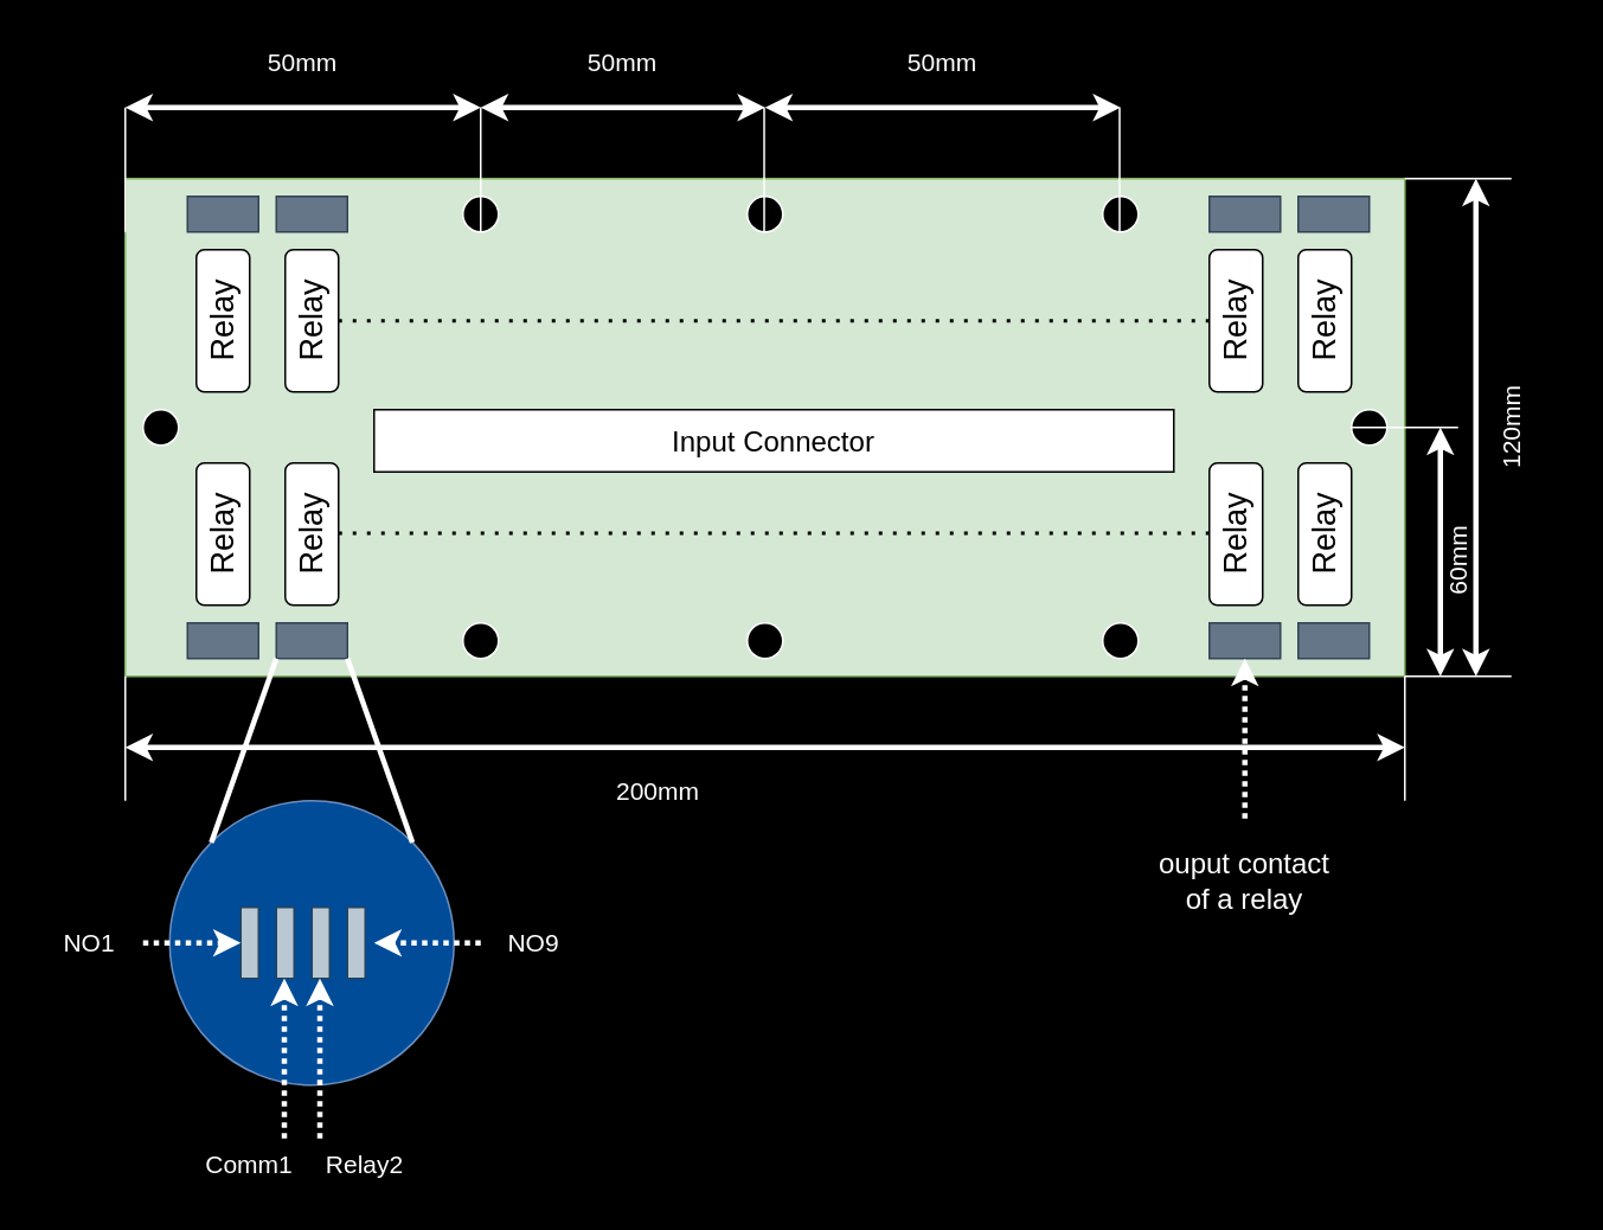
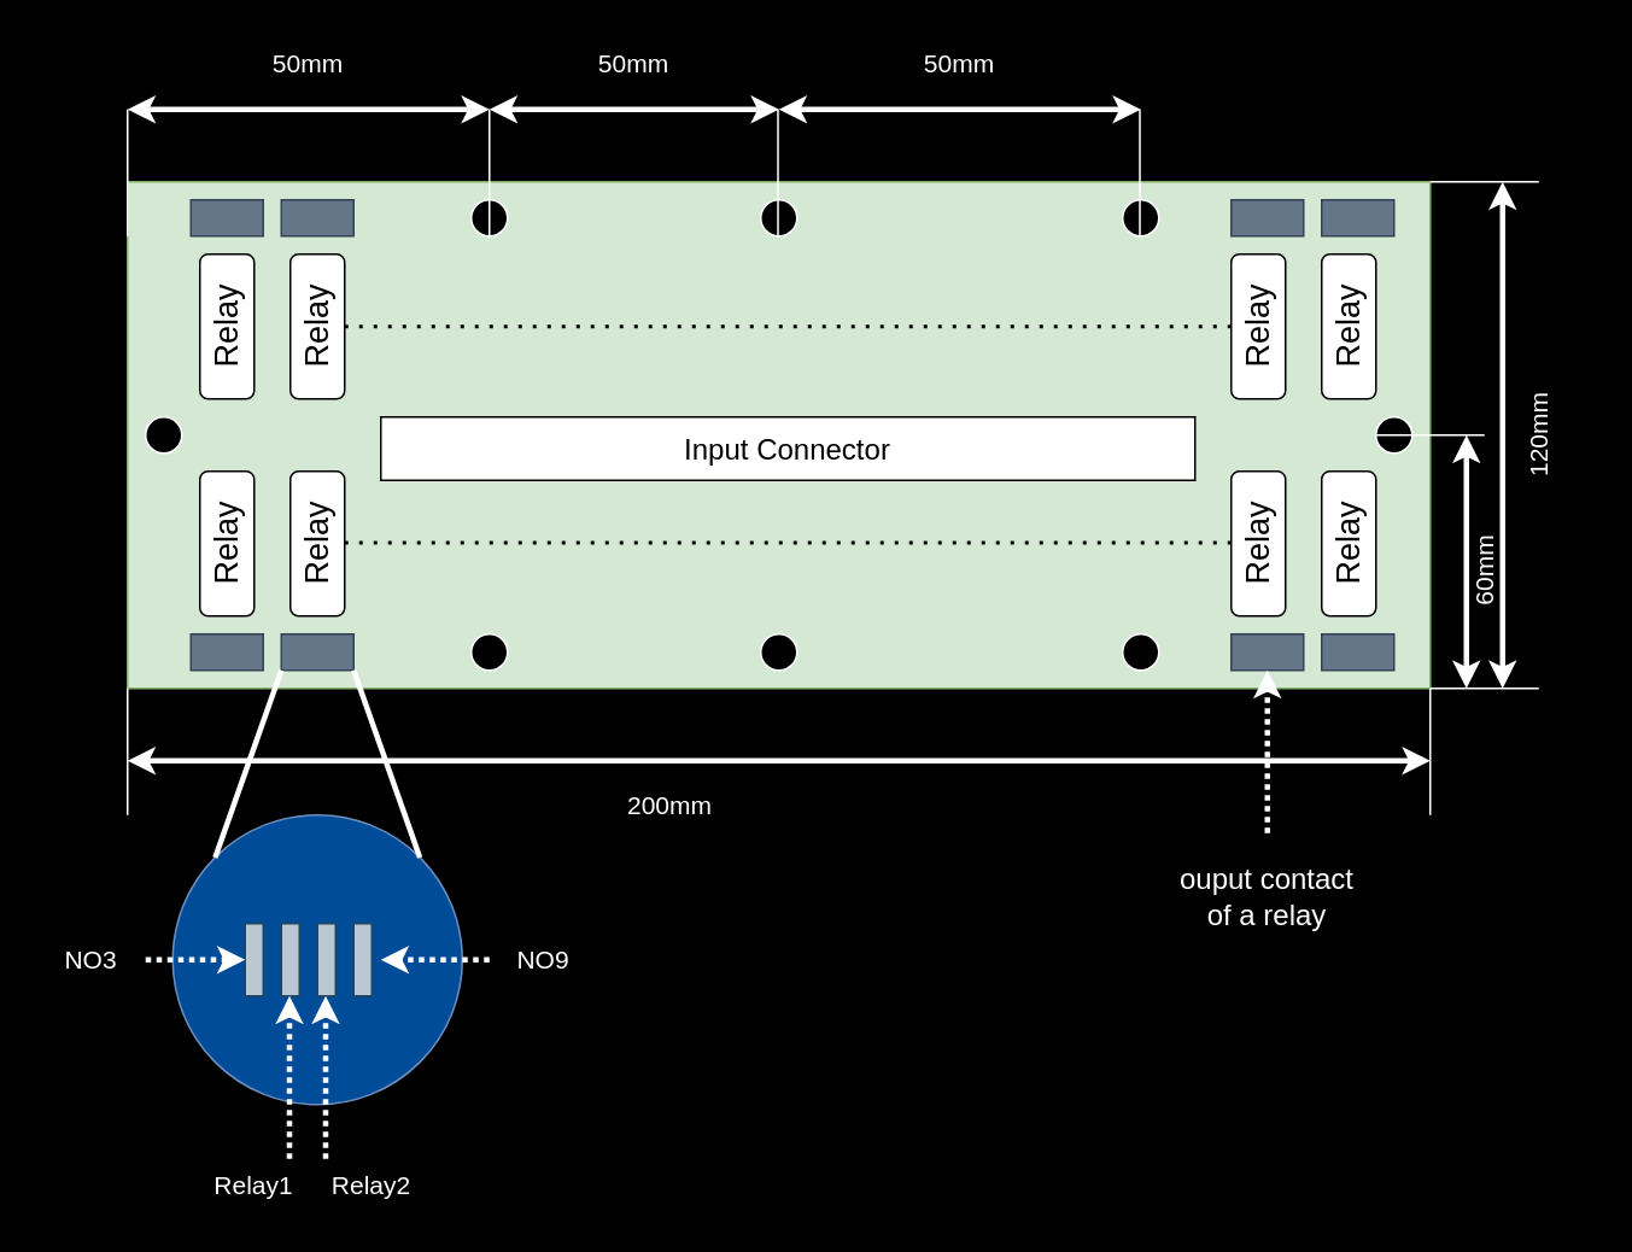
  <mxCell id="0" />
  <mxCell id="1" parent="0" />
  <mxCell id="2" value="" style="rounded=0;whiteSpace=wrap;html=1;fillColor=#d5e8d4;strokeColor=#82b366;" vertex="1" parent="1"><mxGeometry x="70" y="100" width="720" height="280" as="geometry" /></mxCell>
  <mxCell id="3" value="" style="rounded=1;whiteSpace=wrap;html=1;" vertex="1" parent="1"><mxGeometry x="110" y="260" width="30" height="80" as="geometry" /></mxCell>
  <mxCell id="4" value="" style="rounded=1;whiteSpace=wrap;html=1;" vertex="1" parent="1"><mxGeometry x="110" y="140" width="30" height="80" as="geometry" /></mxCell>
  <mxCell id="5" value="" style="rounded=1;whiteSpace=wrap;html=1;" vertex="1" parent="1"><mxGeometry x="160" y="260" width="30" height="80" as="geometry" /></mxCell>
  <mxCell id="6" value="" style="rounded=1;whiteSpace=wrap;html=1;" vertex="1" parent="1"><mxGeometry x="160" y="140" width="30" height="80" as="geometry" /></mxCell>
  <mxCell id="7" value="" style="rounded=1;whiteSpace=wrap;html=1;" vertex="1" parent="1"><mxGeometry x="680" y="260" width="30" height="80" as="geometry" /></mxCell>
  <mxCell id="8" value="" style="rounded=1;whiteSpace=wrap;html=1;" vertex="1" parent="1"><mxGeometry x="680" y="140" width="30" height="80" as="geometry" /></mxCell>
  <mxCell id="9" value="" style="rounded=1;whiteSpace=wrap;html=1;" vertex="1" parent="1"><mxGeometry x="730" y="260" width="30" height="80" as="geometry" /></mxCell>
  <mxCell id="10" value="" style="rounded=1;whiteSpace=wrap;html=1;" vertex="1" parent="1"><mxGeometry x="730" y="140" width="30" height="80" as="geometry" /></mxCell>
  <mxCell id="11" value="" style="endArrow=none;dashed=1;html=1;dashPattern=1 3;strokeWidth=2;rounded=0;exitX=1;exitY=0.5;exitDx=0;exitDy=0;entryX=0;entryY=0.5;entryDx=0;entryDy=0;" edge="1" parent="1" source="6" target="8"><mxGeometry width="50" height="50" relative="1" as="geometry"><mxPoint x="430" y="270" as="sourcePoint" /><mxPoint x="480" y="220" as="targetPoint" /></mxGeometry></mxCell>
  <mxCell id="12" value="" style="endArrow=none;dashed=1;html=1;dashPattern=1 3;strokeWidth=2;rounded=0;exitX=1;exitY=0.5;exitDx=0;exitDy=0;entryX=0;entryY=0.5;entryDx=0;entryDy=0;" edge="1" parent="1"><mxGeometry width="50" height="50" relative="1" as="geometry"><mxPoint x="190" y="299.5" as="sourcePoint" /><mxPoint x="680" y="299.5" as="targetPoint" /></mxGeometry></mxCell>
  <mxCell id="13" value="&lt;font style=&quot;font-size: 16px;&quot;&gt;Input Connector&lt;/font&gt;" style="rounded=0;whiteSpace=wrap;html=1;" vertex="1" parent="1"><mxGeometry x="210" y="230" width="450" height="35" as="geometry" /></mxCell>
  <mxCell id="14" value="" style="rounded=0;whiteSpace=wrap;html=1;fillColor=#647687;strokeColor=#314354;fontColor=#ffffff;" vertex="1" parent="1"><mxGeometry x="105" y="350" width="40" height="20" as="geometry" /></mxCell>
  <mxCell id="15" value="" style="rounded=0;whiteSpace=wrap;html=1;fillColor=#647687;strokeColor=#314354;fontColor=#ffffff;" vertex="1" parent="1"><mxGeometry x="155" y="350" width="40" height="20" as="geometry" /></mxCell>
  <mxCell id="16" value="" style="rounded=0;whiteSpace=wrap;html=1;fillColor=#647687;fontColor=#ffffff;strokeColor=#314354;" vertex="1" parent="1"><mxGeometry x="105" y="110" width="40" height="20" as="geometry" /></mxCell>
  <mxCell id="17" value="" style="rounded=0;whiteSpace=wrap;html=1;fillColor=#647687;fontColor=#ffffff;strokeColor=#314354;" vertex="1" parent="1"><mxGeometry x="155" y="110" width="40" height="20" as="geometry" /></mxCell>
  <mxCell id="18" value="" style="rounded=0;whiteSpace=wrap;html=1;fillColor=#647687;fontColor=#ffffff;strokeColor=#314354;" vertex="1" parent="1"><mxGeometry x="680" y="110" width="40" height="20" as="geometry" /></mxCell>
  <mxCell id="19" value="" style="rounded=0;whiteSpace=wrap;html=1;fillColor=#647687;fontColor=#ffffff;strokeColor=#314354;" vertex="1" parent="1"><mxGeometry x="730" y="110" width="40" height="20" as="geometry" /></mxCell>
  <mxCell id="20" value="" style="rounded=0;whiteSpace=wrap;html=1;fillColor=#647687;strokeColor=#314354;fontColor=#ffffff;" vertex="1" parent="1"><mxGeometry x="680" y="350" width="40" height="20" as="geometry" /></mxCell>
  <mxCell id="21" value="" style="rounded=0;whiteSpace=wrap;html=1;fillColor=#647687;strokeColor=#314354;fontColor=#ffffff;" vertex="1" parent="1"><mxGeometry x="730" y="350" width="40" height="20" as="geometry" /></mxCell>
  <mxCell id="22" value="" style="endArrow=classic;startArrow=classic;html=1;rounded=0;strokeWidth=3;strokeColor=#FFFFFF;" edge="1" parent="1"><mxGeometry width="50" height="50" relative="1" as="geometry"><mxPoint x="70" y="420" as="sourcePoint" /><mxPoint x="790" y="420" as="targetPoint" /></mxGeometry></mxCell>
  <mxCell id="23" value="" style="endArrow=classic;startArrow=classic;html=1;rounded=0;strokeWidth=3;strokeColor=#FFFFFF;" edge="1" parent="1"><mxGeometry width="50" height="50" relative="1" as="geometry"><mxPoint x="830" y="380" as="sourcePoint" /><mxPoint x="830" y="100" as="targetPoint" /></mxGeometry></mxCell>
  <mxCell id="24" value="&lt;span style=&quot;color: rgb(255, 255, 255); font-size: 14px;&quot;&gt;200mm&lt;/span&gt;" style="text;html=1;align=center;verticalAlign=middle;whiteSpace=wrap;rounded=0;" vertex="1" parent="1"><mxGeometry x="340" y="430" width="60" height="30" as="geometry" /></mxCell>
  <mxCell id="25" value="&lt;span style=&quot;color: rgb(255, 255, 255); font-size: 14px;&quot;&gt;120mm&lt;/span&gt;" style="text;html=1;align=center;verticalAlign=middle;whiteSpace=wrap;rounded=0;rotation=-90;" vertex="1" parent="1"><mxGeometry x="820" y="225" width="60" height="30" as="geometry" /></mxCell>
  <mxCell id="26" value="" style="ellipse;whiteSpace=wrap;html=1;aspect=fixed;strokeColor=#FFFFFF;fillColor=#000000;" vertex="1" parent="1"><mxGeometry x="80" y="230" width="20" height="20" as="geometry" /></mxCell>
  <mxCell id="27" value="" style="ellipse;whiteSpace=wrap;html=1;aspect=fixed;strokeColor=#FFFFFF;fillColor=#000000;" vertex="1" parent="1"><mxGeometry x="760" y="230" width="20" height="20" as="geometry" /></mxCell>
  <mxCell id="28" value="" style="ellipse;whiteSpace=wrap;html=1;aspect=fixed;strokeColor=#FFFFFF;fillColor=#000000;" vertex="1" parent="1"><mxGeometry x="260" y="350" width="20" height="20" as="geometry" /></mxCell>
  <mxCell id="29" value="" style="ellipse;whiteSpace=wrap;html=1;aspect=fixed;strokeColor=#FFFFFF;fillColor=#000000;" vertex="1" parent="1"><mxGeometry x="420" y="350" width="20" height="20" as="geometry" /></mxCell>
  <mxCell id="30" value="" style="ellipse;whiteSpace=wrap;html=1;aspect=fixed;strokeColor=#FFFFFF;fillColor=#000000;" vertex="1" parent="1"><mxGeometry x="620" y="350" width="20" height="20" as="geometry" /></mxCell>
  <mxCell id="31" value="" style="ellipse;whiteSpace=wrap;html=1;aspect=fixed;strokeColor=#FFFFFF;fillColor=#000000;" vertex="1" parent="1"><mxGeometry x="260" y="110" width="20" height="20" as="geometry" /></mxCell>
  <mxCell id="32" value="" style="ellipse;whiteSpace=wrap;html=1;aspect=fixed;strokeColor=#FFFFFF;fillColor=#000000;" vertex="1" parent="1"><mxGeometry x="420" y="110" width="20" height="20" as="geometry" /></mxCell>
  <mxCell id="33" value="" style="ellipse;whiteSpace=wrap;html=1;aspect=fixed;strokeColor=#FFFFFF;fillColor=#000000;" vertex="1" parent="1"><mxGeometry x="620" y="110" width="20" height="20" as="geometry" /></mxCell>
  <mxCell id="34" value="" style="endArrow=classic;startArrow=classic;html=1;rounded=0;strokeColor=#FFFFFF;strokeWidth=3;" edge="1" parent="1"><mxGeometry width="50" height="50" relative="1" as="geometry"><mxPoint x="70" y="60" as="sourcePoint" /><mxPoint x="270" y="60" as="targetPoint" /></mxGeometry></mxCell>
  <mxCell id="35" value="" style="endArrow=classic;startArrow=classic;html=1;rounded=0;strokeColor=#FFFFFF;strokeWidth=3;" edge="1" parent="1"><mxGeometry width="50" height="50" relative="1" as="geometry"><mxPoint x="270" y="60" as="sourcePoint" /><mxPoint x="430" y="60" as="targetPoint" /></mxGeometry></mxCell>
  <mxCell id="36" value="" style="endArrow=classic;startArrow=classic;html=1;rounded=0;strokeColor=#FFFFFF;strokeWidth=3;" edge="1" parent="1"><mxGeometry width="50" height="50" relative="1" as="geometry"><mxPoint x="430" y="60" as="sourcePoint" /><mxPoint x="630" y="60" as="targetPoint" /></mxGeometry></mxCell>
  <mxCell id="37" value="&lt;span style=&quot;color: rgb(255, 255, 255); font-size: 14px;&quot;&gt;50mm&lt;/span&gt;" style="text;html=1;align=center;verticalAlign=middle;whiteSpace=wrap;rounded=0;" vertex="1" parent="1"><mxGeometry x="140" y="20" width="60" height="30" as="geometry" /></mxCell>
  <mxCell id="38" value="&lt;span style=&quot;color: rgb(255, 255, 255); font-size: 14px;&quot;&gt;50mm&lt;/span&gt;" style="text;html=1;align=center;verticalAlign=middle;whiteSpace=wrap;rounded=0;" vertex="1" parent="1"><mxGeometry x="320" y="20" width="60" height="30" as="geometry" /></mxCell>
  <mxCell id="39" value="&lt;span style=&quot;color: rgb(255, 255, 255); font-size: 14px;&quot;&gt;50mm&lt;/span&gt;" style="text;html=1;align=center;verticalAlign=middle;whiteSpace=wrap;rounded=0;" vertex="1" parent="1"><mxGeometry x="500" y="20" width="60" height="30" as="geometry" /></mxCell>
  <mxCell id="40" value="" style="endArrow=none;html=1;rounded=0;entryX=0.5;entryY=1;entryDx=0;entryDy=0;strokeColor=#FFFFFF;" edge="1" parent="1" target="31"><mxGeometry width="50" height="50" relative="1" as="geometry"><mxPoint x="270" y="60" as="sourcePoint" /><mxPoint x="510" y="220" as="targetPoint" /></mxGeometry></mxCell>
  <mxCell id="41" value="" style="endArrow=none;html=1;rounded=0;entryX=0.5;entryY=1;entryDx=0;entryDy=0;strokeColor=#FFFFFF;" edge="1" parent="1"><mxGeometry width="50" height="50" relative="1" as="geometry"><mxPoint x="429.5" y="60" as="sourcePoint" /><mxPoint x="429.5" y="130" as="targetPoint" /></mxGeometry></mxCell>
  <mxCell id="42" value="" style="endArrow=none;html=1;rounded=0;entryX=0.5;entryY=1;entryDx=0;entryDy=0;strokeColor=#FFFFFF;" edge="1" parent="1"><mxGeometry width="50" height="50" relative="1" as="geometry"><mxPoint x="629.5" y="60" as="sourcePoint" /><mxPoint x="629.5" y="130" as="targetPoint" /></mxGeometry></mxCell>
  <mxCell id="43" value="" style="endArrow=none;html=1;rounded=0;entryX=0;entryY=0.5;entryDx=0;entryDy=0;strokeColor=#FFFFFF;" edge="1" parent="1" target="27"><mxGeometry width="50" height="50" relative="1" as="geometry"><mxPoint x="820" y="240" as="sourcePoint" /><mxPoint x="810" y="260" as="targetPoint" /></mxGeometry></mxCell>
  <mxCell id="44" value="" style="endArrow=classic;startArrow=classic;html=1;rounded=0;strokeColor=#FFFFFF;strokeWidth=3;" edge="1" parent="1"><mxGeometry width="50" height="50" relative="1" as="geometry"><mxPoint x="810" y="380" as="sourcePoint" /><mxPoint x="810" y="240" as="targetPoint" /></mxGeometry></mxCell>
  <mxCell id="45" value="&lt;span style=&quot;color: rgb(255, 255, 255); font-size: 14px;&quot;&gt;60mm&lt;/span&gt;" style="text;html=1;align=center;verticalAlign=middle;whiteSpace=wrap;rounded=0;rotation=-90;" vertex="1" parent="1"><mxGeometry x="790" y="300" width="60" height="30" as="geometry" /></mxCell>
  <mxCell id="46" value="" style="ellipse;whiteSpace=wrap;html=1;aspect=fixed;fillColor=#004C99;strokeColor=#6c8ebf;" vertex="1" parent="1"><mxGeometry x="95" y="450" width="160" height="160" as="geometry" /></mxCell>
  <mxCell id="47" value="" style="endArrow=none;html=1;rounded=0;strokeColor=#FFFFFF;exitX=0;exitY=0;exitDx=0;exitDy=0;entryX=0;entryY=1;entryDx=0;entryDy=0;strokeWidth=3;" edge="1" parent="1" source="46" target="15"><mxGeometry width="50" height="50" relative="1" as="geometry"><mxPoint x="370" y="470" as="sourcePoint" /><mxPoint x="420" y="420" as="targetPoint" /></mxGeometry></mxCell>
  <mxCell id="48" value="" style="endArrow=none;html=1;rounded=0;strokeColor=#FFFFFF;exitX=1;exitY=0;exitDx=0;exitDy=0;entryX=1;entryY=1;entryDx=0;entryDy=0;strokeWidth=3;" edge="1" parent="1" source="46" target="15"><mxGeometry width="50" height="50" relative="1" as="geometry"><mxPoint x="128" y="483" as="sourcePoint" /><mxPoint x="165" y="375" as="targetPoint" /></mxGeometry></mxCell>
  <mxCell id="49" value="" style="rounded=0;whiteSpace=wrap;html=1;fillColor=#bac8d3;strokeColor=#23445d;" vertex="1" parent="1"><mxGeometry x="135" y="510" width="10" height="40" as="geometry" /></mxCell>
  <mxCell id="50" value="" style="rounded=0;whiteSpace=wrap;html=1;fillColor=#bac8d3;strokeColor=#23445d;" vertex="1" parent="1"><mxGeometry x="155" y="510" width="10" height="40" as="geometry" /></mxCell>
  <mxCell id="51" value="" style="rounded=0;whiteSpace=wrap;html=1;fillColor=#bac8d3;strokeColor=#23445d;" vertex="1" parent="1"><mxGeometry x="175" y="510" width="10" height="40" as="geometry" /></mxCell>
  <mxCell id="52" value="" style="rounded=0;whiteSpace=wrap;html=1;fillColor=#bac8d3;strokeColor=#23445d;" vertex="1" parent="1"><mxGeometry x="195" y="510" width="10" height="40" as="geometry" /></mxCell>
  <mxCell id="53" value="&lt;font style=&quot;font-size: 18px;&quot;&gt;Relay&lt;/font&gt;" style="text;html=1;align=center;verticalAlign=middle;whiteSpace=wrap;rounded=0;rotation=-90;" vertex="1" parent="1"><mxGeometry x="95" y="170" width="60" height="20" as="geometry" /></mxCell>
  <mxCell id="54" value="&lt;font style=&quot;font-size: 18px;&quot;&gt;Relay&lt;/font&gt;" style="text;html=1;align=center;verticalAlign=middle;whiteSpace=wrap;rounded=0;rotation=-90;" vertex="1" parent="1"><mxGeometry x="95" y="290" width="60" height="20" as="geometry" /></mxCell>
  <mxCell id="55" value="&lt;font style=&quot;font-size: 18px;&quot;&gt;Relay&lt;/font&gt;" style="text;html=1;align=center;verticalAlign=middle;whiteSpace=wrap;rounded=0;rotation=-90;" vertex="1" parent="1"><mxGeometry x="145" y="290" width="60" height="20" as="geometry" /></mxCell>
  <mxCell id="56" value="&lt;font style=&quot;font-size: 18px;&quot;&gt;Relay&lt;/font&gt;" style="text;html=1;align=center;verticalAlign=middle;whiteSpace=wrap;rounded=0;rotation=-90;" vertex="1" parent="1"><mxGeometry x="145" y="170" width="60" height="20" as="geometry" /></mxCell>
  <mxCell id="57" value="&lt;font style=&quot;font-size: 18px;&quot;&gt;Relay&lt;/font&gt;" style="text;html=1;align=center;verticalAlign=middle;whiteSpace=wrap;rounded=0;rotation=-90;" vertex="1" parent="1"><mxGeometry x="665" y="170" width="60" height="20" as="geometry" /></mxCell>
  <mxCell id="58" value="&lt;font style=&quot;font-size: 18px;&quot;&gt;Relay&lt;/font&gt;" style="text;html=1;align=center;verticalAlign=middle;whiteSpace=wrap;rounded=0;rotation=-90;" vertex="1" parent="1"><mxGeometry x="715" y="170" width="60" height="20" as="geometry" /></mxCell>
  <mxCell id="59" value="&lt;font style=&quot;font-size: 18px;&quot;&gt;Relay&lt;/font&gt;" style="text;html=1;align=center;verticalAlign=middle;whiteSpace=wrap;rounded=0;rotation=-90;" vertex="1" parent="1"><mxGeometry x="665" y="290" width="60" height="20" as="geometry" /></mxCell>
  <mxCell id="60" value="&lt;font style=&quot;font-size: 18px;&quot;&gt;Relay&lt;/font&gt;" style="text;html=1;align=center;verticalAlign=middle;whiteSpace=wrap;rounded=0;rotation=-90;" vertex="1" parent="1"><mxGeometry x="715" y="290" width="60" height="20" as="geometry" /></mxCell>
  <mxCell id="61" value="" style="endArrow=classic;html=1;rounded=0;entryX=0.5;entryY=1;entryDx=0;entryDy=0;strokeWidth=3;strokeColor=#FFFFFF;dashed=1;dashPattern=1 1;" edge="1" parent="1" target="20"><mxGeometry width="50" height="50" relative="1" as="geometry"><mxPoint x="700" y="460" as="sourcePoint" /><mxPoint x="380" y="380" as="targetPoint" /></mxGeometry></mxCell>
  <mxCell id="62" value="&lt;span style=&quot;color: rgb(255, 255, 255);&quot;&gt;&lt;font style=&quot;font-size: 16px;&quot;&gt;ouput contact of a relay&lt;/font&gt;&lt;/span&gt;" style="text;html=1;align=center;verticalAlign=middle;whiteSpace=wrap;rounded=0;" vertex="1" parent="1"><mxGeometry x="645" y="460" width="110" height="70" as="geometry" /></mxCell>
  <mxCell id="63" value="" style="endArrow=classic;html=1;rounded=0;entryX=0.5;entryY=1;entryDx=0;entryDy=0;strokeWidth=3;strokeColor=#FFFFFF;dashed=1;dashPattern=1 1;" edge="1" parent="1"><mxGeometry width="50" height="50" relative="1" as="geometry"><mxPoint x="179.5" y="640" as="sourcePoint" /><mxPoint x="179.5" y="550" as="targetPoint" /></mxGeometry></mxCell>
  <mxCell id="64" value="" style="endArrow=classic;html=1;rounded=0;entryX=0.5;entryY=1;entryDx=0;entryDy=0;strokeWidth=3;strokeColor=#FFFFFF;dashed=1;dashPattern=1 1;" edge="1" parent="1"><mxGeometry width="50" height="50" relative="1" as="geometry"><mxPoint x="159.5" y="640" as="sourcePoint" /><mxPoint x="159.5" y="550" as="targetPoint" /></mxGeometry></mxCell>
  <mxCell id="65" value="" style="endArrow=classic;html=1;rounded=0;entryX=0.5;entryY=1;entryDx=0;entryDy=0;strokeWidth=3;strokeColor=#FFFFFF;dashed=1;dashPattern=1 1;" edge="1" parent="1"><mxGeometry width="50" height="50" relative="1" as="geometry"><mxPoint x="270" y="530" as="sourcePoint" /><mxPoint x="210" y="530" as="targetPoint" /></mxGeometry></mxCell>
  <mxCell id="66" value="" style="endArrow=classic;html=1;rounded=0;entryX=0;entryY=0.5;entryDx=0;entryDy=0;strokeWidth=3;strokeColor=#FFFFFF;dashed=1;dashPattern=1 1;" edge="1" parent="1" target="49"><mxGeometry width="50" height="50" relative="1" as="geometry"><mxPoint x="80" y="530" as="sourcePoint" /><mxPoint x="220" y="540" as="targetPoint" /></mxGeometry></mxCell>
  <mxCell id="67" value="&lt;span style=&quot;color: rgb(255, 255, 255); font-size: 14px;&quot;&gt;NO9&lt;/span&gt;" style="text;html=1;align=center;verticalAlign=middle;whiteSpace=wrap;rounded=0;" vertex="1" parent="1"><mxGeometry x="270" y="515" width="60" height="30" as="geometry" /></mxCell>
- <mxCell id="68" value="&lt;span style=&quot;color: rgb(255, 255, 255); font-size: 14px;&quot;&gt;NO1&lt;/span&gt;" style="text;html=1;align=center;verticalAlign=middle;whiteSpace=wrap;rounded=0;" vertex="1" parent="1"><mxGeometry x="20" y="515" width="60" height="30" as="geometry" /></mxCell>
- <mxCell id="69" value="&lt;span style=&quot;color: rgb(255, 255, 255); font-size: 14px;&quot;&gt;Comm1&lt;/span&gt;" style="text;html=1;align=center;verticalAlign=middle;whiteSpace=wrap;rounded=0;" vertex="1" parent="1"><mxGeometry x="110" y="640" width="60" height="30" as="geometry" /></mxCell>
+ <mxCell id="68" value="&lt;span style=&quot;color: rgb(255, 255, 255); font-size: 14px;&quot;&gt;NO3&lt;/span&gt;" style="text;html=1;align=center;verticalAlign=middle;whiteSpace=wrap;rounded=0;" vertex="1" parent="1"><mxGeometry x="20" y="515" width="60" height="30" as="geometry" /></mxCell>
+ <mxCell id="69" value="&lt;span style=&quot;color: rgb(255, 255, 255); font-size: 14px;&quot;&gt;Relay1&lt;/span&gt;" style="text;html=1;align=center;verticalAlign=middle;whiteSpace=wrap;rounded=0;" vertex="1" parent="1"><mxGeometry x="110" y="640" width="60" height="30" as="geometry" /></mxCell>
  <mxCell id="70" value="&lt;span style=&quot;color: rgb(255, 255, 255); font-size: 14px;&quot;&gt;Relay2&lt;/span&gt;" style="text;html=1;align=center;verticalAlign=middle;whiteSpace=wrap;rounded=0;" vertex="1" parent="1"><mxGeometry x="175" y="640" width="60" height="30" as="geometry" /></mxCell>
  <mxCell id="71" value="" style="endArrow=none;html=1;rounded=0;entryX=0.5;entryY=1;entryDx=0;entryDy=0;strokeColor=#FFFFFF;" edge="1" parent="1"><mxGeometry width="50" height="50" relative="1" as="geometry"><mxPoint x="70" y="60" as="sourcePoint" /><mxPoint x="70" y="130" as="targetPoint" /></mxGeometry></mxCell>
  <mxCell id="72" value="" style="endArrow=none;html=1;rounded=0;entryX=0.5;entryY=1;entryDx=0;entryDy=0;strokeColor=#FFFFFF;" edge="1" parent="1"><mxGeometry width="50" height="50" relative="1" as="geometry"><mxPoint x="70" y="380" as="sourcePoint" /><mxPoint x="70" y="450" as="targetPoint" /></mxGeometry></mxCell>
  <mxCell id="73" value="" style="endArrow=none;html=1;rounded=0;entryX=0.5;entryY=1;entryDx=0;entryDy=0;strokeColor=#FFFFFF;" edge="1" parent="1"><mxGeometry width="50" height="50" relative="1" as="geometry"><mxPoint x="790" y="380" as="sourcePoint" /><mxPoint x="790" y="450" as="targetPoint" /></mxGeometry></mxCell>
  <mxCell id="74" value="" style="endArrow=none;html=1;rounded=0;entryX=0;entryY=0.5;entryDx=0;entryDy=0;strokeColor=#FFFFFF;" edge="1" parent="1"><mxGeometry width="50" height="50" relative="1" as="geometry"><mxPoint x="850" y="380" as="sourcePoint" /><mxPoint x="790" y="380" as="targetPoint" /></mxGeometry></mxCell>
  <mxCell id="75" value="" style="endArrow=none;html=1;rounded=0;entryX=0;entryY=0.5;entryDx=0;entryDy=0;strokeColor=#FFFFFF;" edge="1" parent="1"><mxGeometry width="50" height="50" relative="1" as="geometry"><mxPoint x="850" y="100" as="sourcePoint" /><mxPoint x="790" y="100" as="targetPoint" /></mxGeometry></mxCell>
